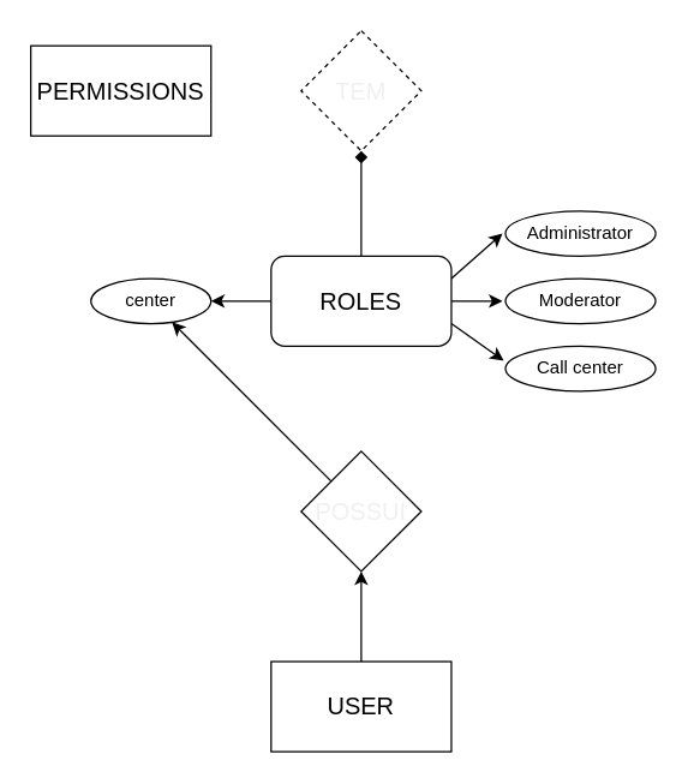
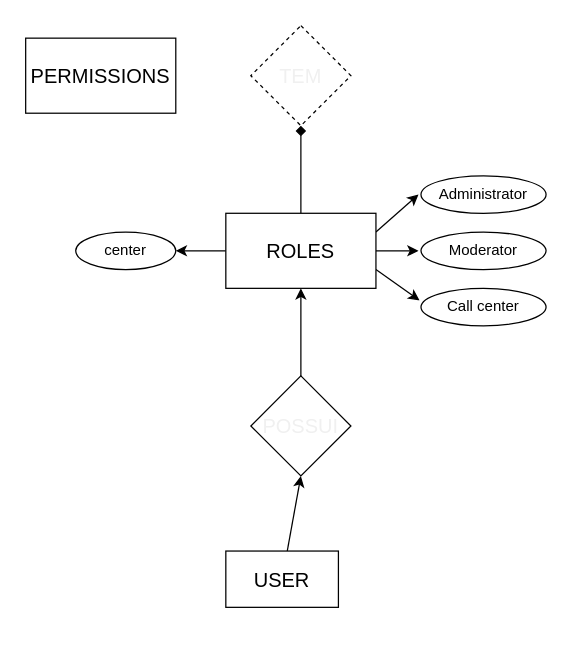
  <mxCell id="0" />
  <mxCell id="1" parent="0" />
  <mxCell id="2" style="edgeStyle=none;html=1;entryX=0.5;entryY=1;entryDx=0;entryDy=0;fontSize=16;fontColor=#F0F0F0;" parent="1" source="3" target="5" edge="1"><mxGeometry relative="1" as="geometry" /></mxCell>
- <mxCell id="3" value="&lt;font style=&quot;font-size: 16px&quot;&gt;USER&lt;/font&gt;" style="rounded=0;whiteSpace=wrap;html=1;" parent="1" vertex="1"><mxGeometry x="180" y="440" width="120" height="60" as="geometry" /></mxCell>
- <mxCell id="4" style="edgeStyle=none;html=1;fontSize=16;fontColor=#F0F0F0;" parent="1" source="5" target="15" edge="1"><mxGeometry relative="1" as="geometry" /></mxCell>
+ <mxCell id="3" value="&lt;font style=&quot;font-size: 16px&quot;&gt;USER&lt;/font&gt;" style="rounded=0;whiteSpace=wrap;html=1;" parent="1" vertex="1"><mxGeometry x="180" y="440" width="90" height="45" as="geometry" /></mxCell>
+ <mxCell id="4" style="edgeStyle=none;html=1;entryX=0.5;entryY=1;entryDx=0;entryDy=0;fontSize=16;fontColor=#F0F0F0;" parent="1" source="5" target="11" edge="1"><mxGeometry relative="1" as="geometry" /></mxCell>
  <mxCell id="5" value="&lt;font color=&quot;#f0f0f0&quot;&gt;POSSUI&lt;/font&gt;" style="rhombus;whiteSpace=wrap;html=1;fontSize=16;fontColor=#3700CC;" parent="1" vertex="1"><mxGeometry x="200" y="300" width="80" height="80" as="geometry" /></mxCell>
  <mxCell id="6" style="edgeStyle=none;html=1;exitX=1;exitY=0.25;exitDx=0;exitDy=0;entryX=0;entryY=0.5;entryDx=0;entryDy=0;fontSize=16;fontColor=#F0F0F0;" parent="1" source="11" edge="1"><mxGeometry relative="1" as="geometry"><mxPoint x="334" y="155" as="targetPoint" /></mxGeometry></mxCell>
  <mxCell id="7" style="edgeStyle=none;html=1;exitX=1;exitY=0.5;exitDx=0;exitDy=0;fontSize=16;fontColor=#F0F0F0;entryX=0;entryY=0.5;entryDx=0;entryDy=0;" parent="1" source="11" edge="1"><mxGeometry relative="1" as="geometry"><mxPoint x="334" y="200" as="targetPoint" /></mxGeometry></mxCell>
  <mxCell id="8" style="edgeStyle=none;html=1;exitX=1;exitY=0.75;exitDx=0;exitDy=0;fontSize=16;fontColor=#F0F0F0;entryX=0.008;entryY=0.32;entryDx=0;entryDy=0;entryPerimeter=0;" parent="1" source="11" edge="1"><mxGeometry relative="1" as="geometry"><mxPoint x="334.8" y="239.6" as="targetPoint" /></mxGeometry></mxCell>
  <mxCell id="9" style="edgeStyle=none;html=1;entryX=1;entryY=0.5;entryDx=0;entryDy=0;fontSize=16;fontColor=#F0F0F0;" parent="1" source="11" target="15" edge="1"><mxGeometry relative="1" as="geometry" /></mxCell>
  <mxCell id="10" style="edgeStyle=none;html=1;fontSize=16;fontColor=#F0F0F0;endArrow=diamond;" parent="1" source="11" target="16" edge="1"><mxGeometry relative="1" as="geometry"><mxPoint x="240" y="60" as="targetPoint" /></mxGeometry></mxCell>
- <mxCell id="11" value="&lt;font style=&quot;font-size: 16px&quot;&gt;ROLES&lt;/font&gt;" style="whiteSpace=wrap;html=1;rounded=1;" parent="1" vertex="1"><mxGeometry x="180" y="170" width="120" height="60" as="geometry" /></mxCell>
+ <mxCell id="11" value="&lt;font style=&quot;font-size: 16px&quot;&gt;ROLES&lt;/font&gt;" style="rounded=0;whiteSpace=wrap;html=1;" parent="1" vertex="1"><mxGeometry x="180" y="170" width="120" height="60" as="geometry" /></mxCell>
  <mxCell id="12" value="Administrator" style="ellipse;whiteSpace=wrap;html=1;rounded=0;" parent="1" vertex="1"><mxGeometry x="336" y="140" width="100" height="30" as="geometry" /></mxCell>
  <mxCell id="13" value="Call center" style="ellipse;whiteSpace=wrap;html=1;rounded=0;" parent="1" vertex="1"><mxGeometry x="336" y="230" width="100" height="30" as="geometry" /></mxCell>
  <mxCell id="14" value="Moderator" style="ellipse;whiteSpace=wrap;html=1;rounded=0;" parent="1" vertex="1"><mxGeometry x="336" y="185" width="100" height="30" as="geometry" /></mxCell>
  <mxCell id="15" value="center" style="ellipse;whiteSpace=wrap;html=1;rounded=0;" parent="1" vertex="1"><mxGeometry x="60" y="185" width="80" height="30" as="geometry" /></mxCell>
  <mxCell id="16" value="TEM" style="rhombus;whiteSpace=wrap;html=1;fontSize=16;fontColor=#F0F0F0;dashed=1;" parent="1" vertex="1"><mxGeometry x="200" y="20" width="80" height="80" as="geometry" /></mxCell>
  <mxCell id="17" value="PERMISSIONS" style="rounded=0;whiteSpace=wrap;html=1;fontSize=16;" parent="1" vertex="1"><mxGeometry x="20" y="30" width="120" height="60" as="geometry" /></mxCell>
